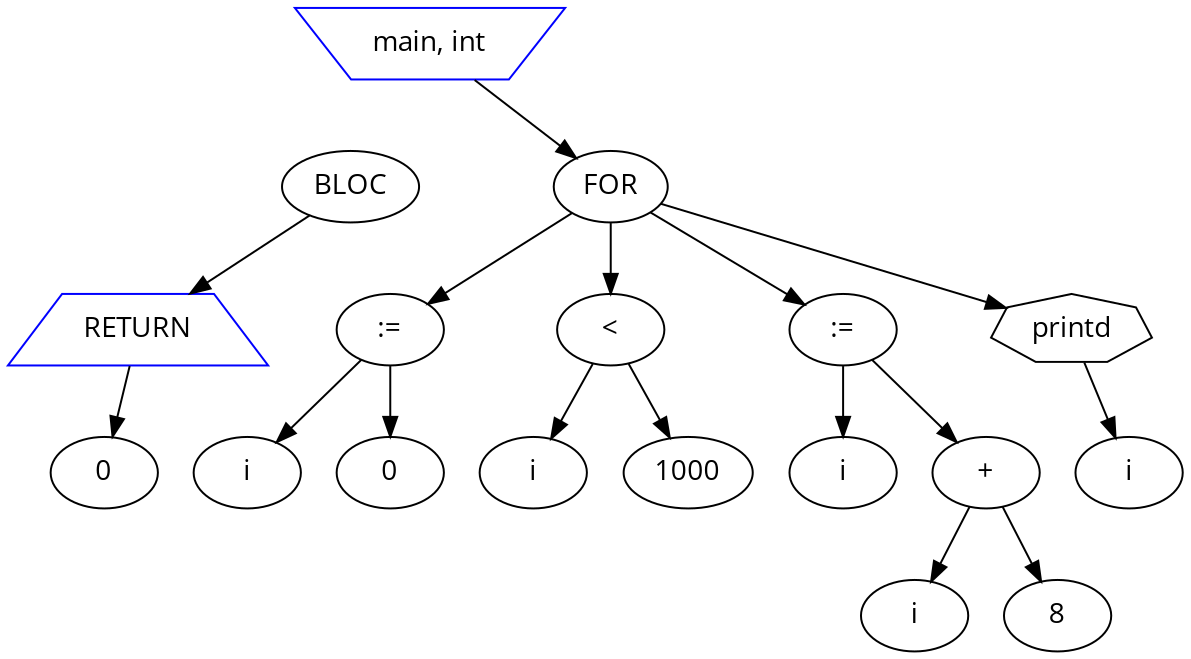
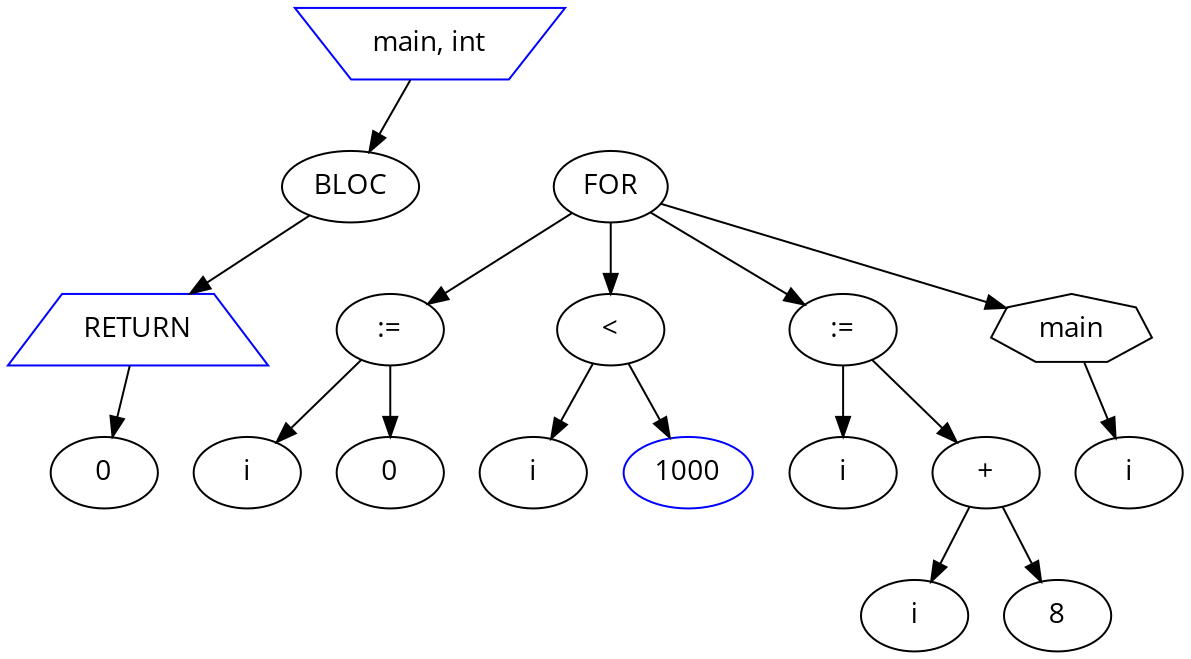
  digraph {
    fontname="Open Sans"
    node [fontname="Open Sans"]
    edge [fontname="Open Sans"]
    n1 [color=blue label="main, int" shape=invtrapezium]
    n2 [label=BLOC]
    n3 [color=blue label=RETURN shape=trapezium]
    n4 [label=FOR]
    n5 [label=":="]
    n6 [label="<"]
    n7 [label=":="]
-   n8 [label=printd shape=septagon]
+   n8 [label=main shape=septagon]
    n9 [label=0]
    n10 [label=i]
    n11 [label=0]
    n12 [label=i]
-   n13 [label=1000]
+   n13 [label=1000 color=blue]
    n14 [label=i]
    n15 [label="+"]
    n16 [label=i]
    n17 [label=i]
    n18 [label=8]
-   n1 -> n4
+   n1 -> n2
    n2 -> n3
    n3 -> n9
    n4 -> n5
    n4 -> n6
    n4 -> n7
    n4 -> n8
    n5 -> n10
    n5 -> n11
    n6 -> n12
    n6 -> n13
    n7 -> n14
    n7 -> n15
    n8 -> n16
    n15 -> n17
    n15 -> n18
  }
